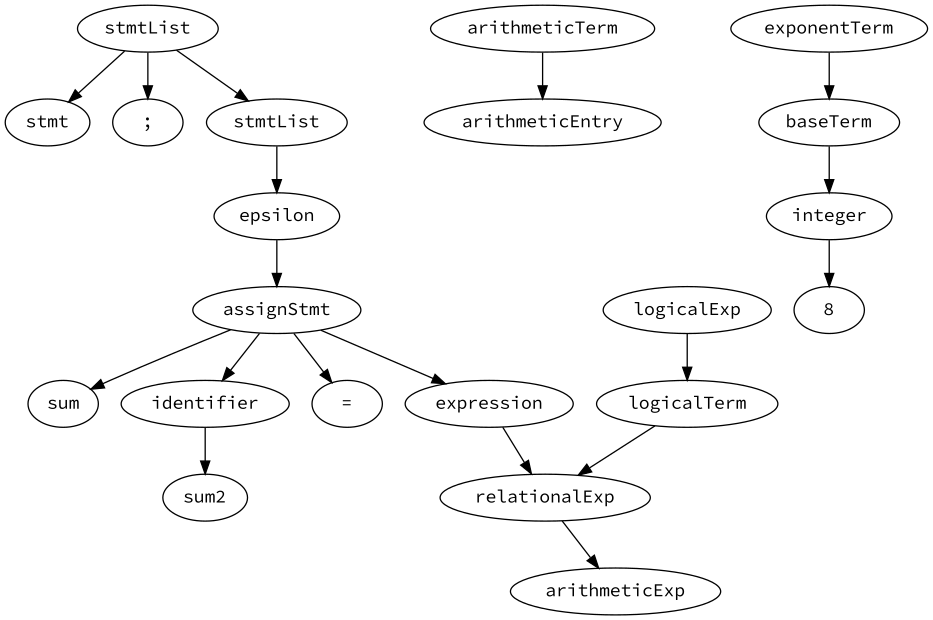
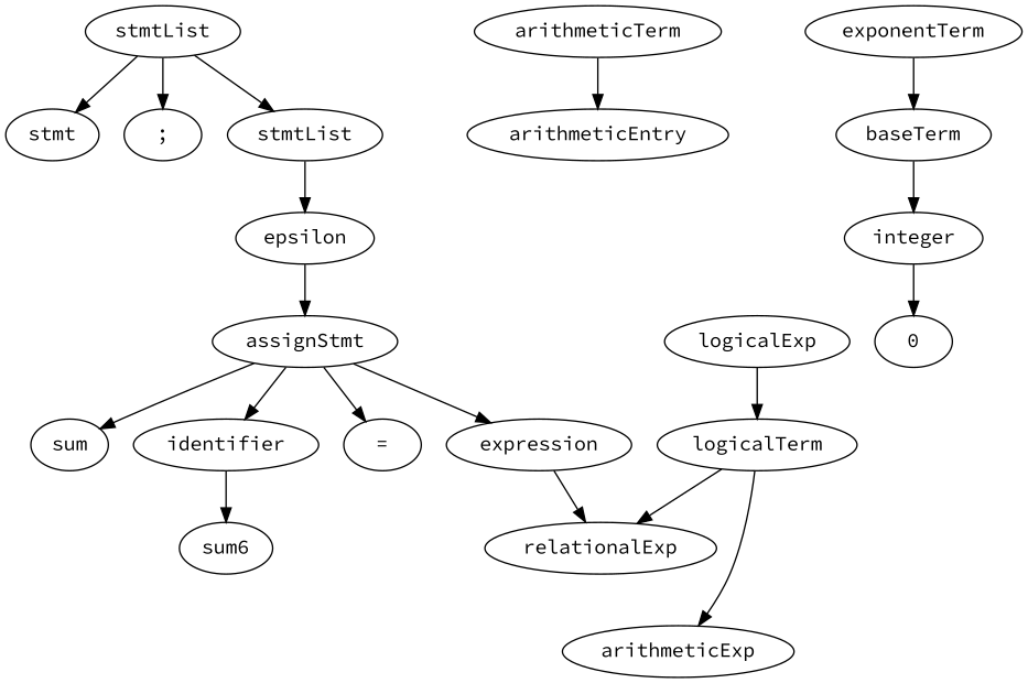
  digraph {
    fontname="Source Code Pro"
    node [fontname="Source Code Pro"]
    edge [fontname="Source Code Pro"]
    n1 [label=stmtList]
    n2 [label=stmt]
    n3 [label=";"]
    n4 [label=stmtList]
    n5 [label=epsilon]
    n6 [label=assignStmt]
    n7 [label=sum]
    n8 [label=identifier]
    n9 [label="="]
    n10 [label=expression]
-   n11 [label=sum2]
+   n11 [label=sum6]
    n12 [label=relationalExp]
    n13 [label=logicalExp]
    n14 [label=logicalTerm]
    n15 [label=arithmeticExp]
    n16 [label=arithmeticTerm]
    n17 [label=arithmeticEntry]
    n18 [label=exponentTerm]
    n19 [label=baseTerm]
    n20 [label=integer]
-   n21 [label=8]
+   n21 [label=0]
    n1 -> n2
    n1 -> n3
    n1 -> n4
    n4 -> n5
    n5 -> n6
    n6 -> n7
    n6 -> n8
    n6 -> n9
    n6 -> n10
    n8 -> n11
    n10 -> n12
-   n12 -> n15
+   n14 -> n15
    n13 -> n14
    n14 -> n12
    n16 -> n17
    n18 -> n19
    n19 -> n20
    n20 -> n21
  }
